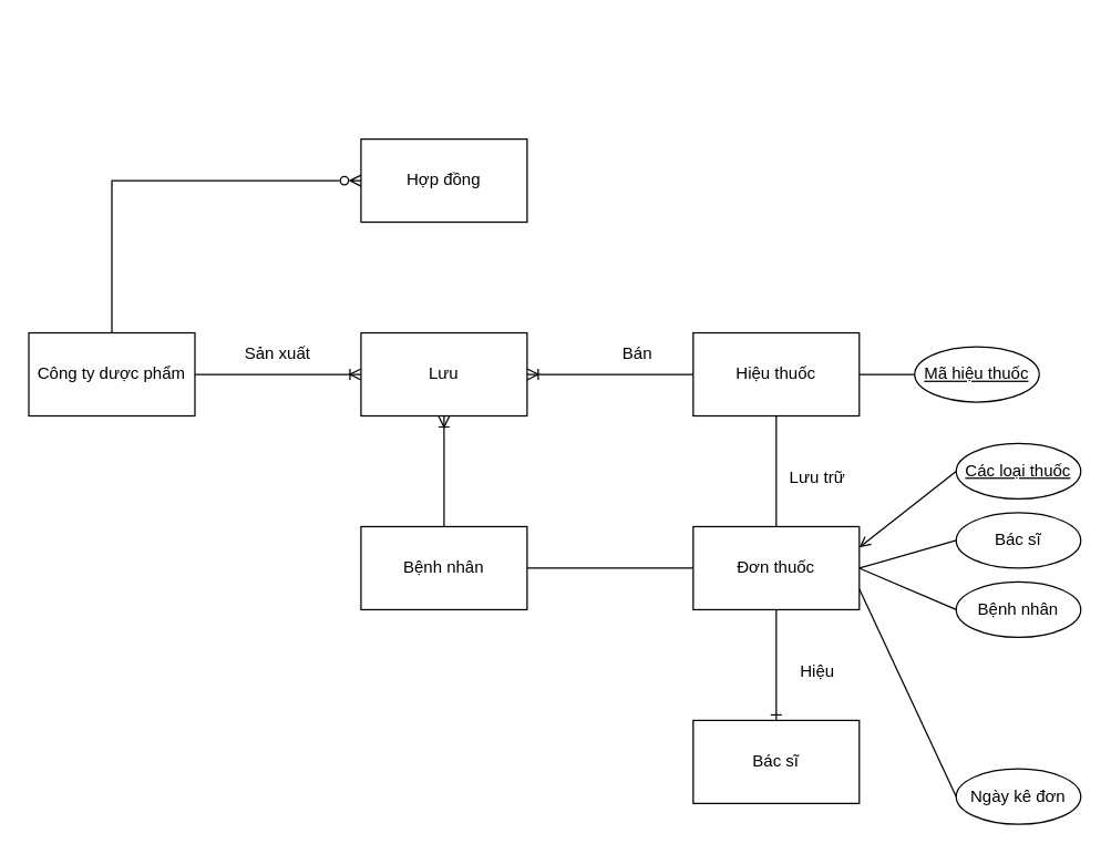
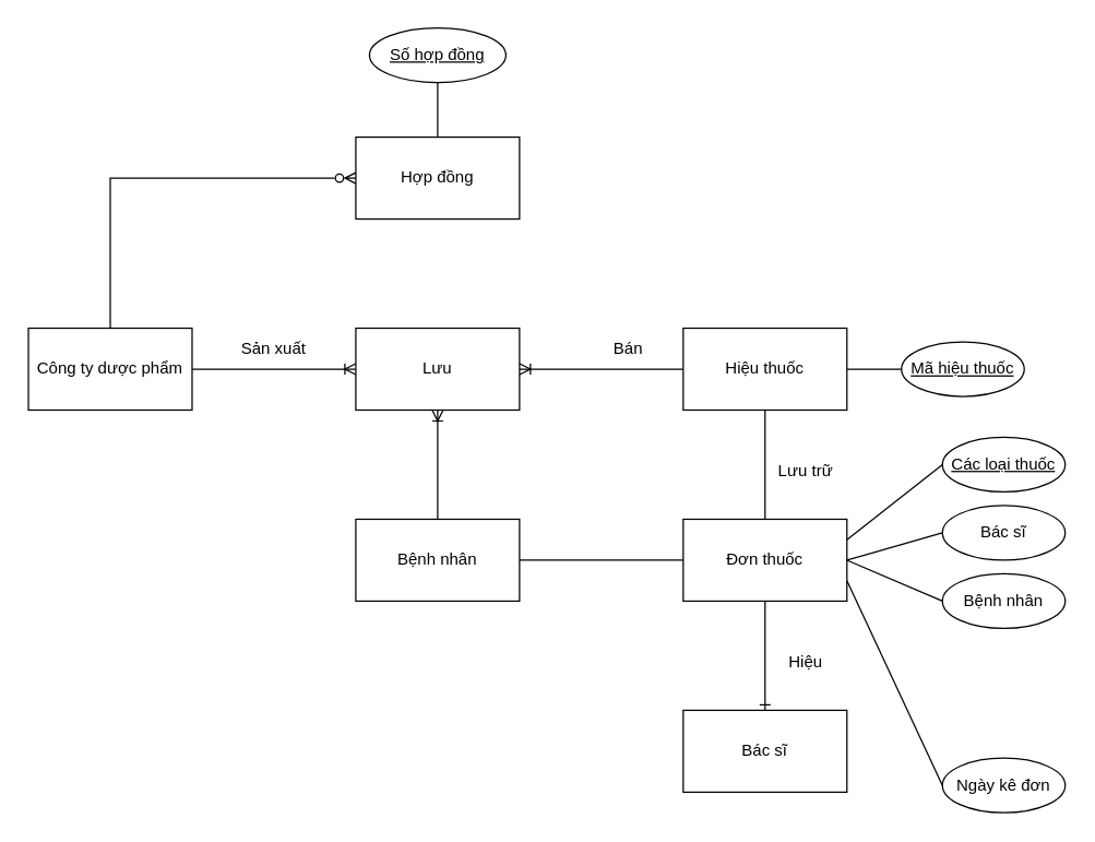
  <mxCell id="0" />
  <mxCell id="1" parent="0" />
  <mxCell id="2" style="edgeStyle=orthogonalEdgeStyle;rounded=0;orthogonalLoop=1;jettySize=auto;html=1;exitX=1;exitY=0.5;exitDx=0;exitDy=0;endArrow=ERoneToMany;endFill=0;entryX=0;entryY=0.5;entryDx=0;entryDy=0;startArrow=none;startFill=0;" edge="1" parent="1" source="4" target="5"><mxGeometry relative="1" as="geometry"><mxPoint x="200" y="270" as="targetPoint" /><Array as="points" /></mxGeometry></mxCell>
  <mxCell id="3" style="edgeStyle=orthogonalEdgeStyle;rounded=0;orthogonalLoop=1;jettySize=auto;html=1;entryX=0;entryY=0.5;entryDx=0;entryDy=0;endArrow=ERzeroToMany;endFill=0;" edge="1" parent="1" source="4" target="30"><mxGeometry relative="1" as="geometry"><mxPoint x="80" y="130" as="targetPoint" /><Array as="points"><mxPoint x="80" y="130" /></Array></mxGeometry></mxCell>
  <mxCell id="4" value="Công ty dược phẩm" style="rounded=0;whiteSpace=wrap;html=1;" vertex="1" parent="1"><mxGeometry x="20" y="240" width="120" height="60" as="geometry" /></mxCell>
  <mxCell id="5" value="Lưu" style="rounded=0;whiteSpace=wrap;html=1;" vertex="1" parent="1"><mxGeometry x="260" y="240" width="120" height="60" as="geometry" /></mxCell>
  <mxCell id="6" value="Sản xuất" style="text;html=1;align=center;verticalAlign=middle;whiteSpace=wrap;rounded=0;" vertex="1" parent="1"><mxGeometry x="170" y="240" width="60" height="30" as="geometry" /></mxCell>
  <mxCell id="7" style="edgeStyle=orthogonalEdgeStyle;rounded=0;orthogonalLoop=1;jettySize=auto;html=1;entryX=1;entryY=0.5;entryDx=0;entryDy=0;endArrow=ERoneToMany;endFill=0;" edge="1" parent="1" source="10" target="5"><mxGeometry relative="1" as="geometry" /></mxCell>
  <mxCell id="8" style="edgeStyle=orthogonalEdgeStyle;rounded=0;orthogonalLoop=1;jettySize=auto;html=1;entryX=0;entryY=0.5;entryDx=0;entryDy=0;endArrow=none;endFill=0;" edge="1" parent="1" source="10" target="12"><mxGeometry relative="1" as="geometry" /></mxCell>
  <mxCell id="9" value="" style="edgeStyle=orthogonalEdgeStyle;rounded=0;orthogonalLoop=1;jettySize=auto;html=1;endArrow=none;endFill=0;" edge="1" parent="1" source="10" target="14"><mxGeometry relative="1" as="geometry" /></mxCell>
  <mxCell id="10" value="Hiệu thuốc" style="rounded=0;whiteSpace=wrap;html=1;" vertex="1" parent="1"><mxGeometry x="500" y="240" width="120" height="60" as="geometry" /></mxCell>
  <mxCell id="11" value="Bán" style="text;html=1;align=center;verticalAlign=middle;whiteSpace=wrap;rounded=0;" vertex="1" parent="1"><mxGeometry x="430" y="240" width="60" height="30" as="geometry" /></mxCell>
  <mxCell id="12" value="&lt;u&gt;Mã hiệu thuốc&lt;/u&gt;" style="ellipse;whiteSpace=wrap;html=1;" vertex="1" parent="1"><mxGeometry x="660" y="250" width="90" height="40" as="geometry" /></mxCell>
  <mxCell id="13" style="edgeStyle=orthogonalEdgeStyle;rounded=0;orthogonalLoop=1;jettySize=auto;html=1;exitX=0.5;exitY=1;exitDx=0;exitDy=0;entryX=0.5;entryY=0;entryDx=0;entryDy=0;endArrow=ERone;endFill=0;" edge="1" parent="1" source="14" target="27"><mxGeometry relative="1" as="geometry" /></mxCell>
  <mxCell id="14" value="Đơn thuốc" style="rounded=0;whiteSpace=wrap;html=1;" vertex="1" parent="1"><mxGeometry x="500" y="380" width="120" height="60" as="geometry" /></mxCell>
  <mxCell id="15" value="Lưu trữ" style="text;html=1;align=center;verticalAlign=middle;whiteSpace=wrap;rounded=0;" vertex="1" parent="1"><mxGeometry x="560" y="330" width="60" height="30" as="geometry" /></mxCell>
- <mxCell id="16" style="rounded=0;orthogonalLoop=1;jettySize=auto;html=1;entryX=1;entryY=0.25;entryDx=0;entryDy=0;exitX=0;exitY=0.5;exitDx=0;exitDy=0;endArrow=open;endFill=0;" edge="1" parent="1" source="17" target="14"><mxGeometry relative="1" as="geometry" /></mxCell>
+ <mxCell id="16" style="rounded=0;orthogonalLoop=1;jettySize=auto;html=1;entryX=1;entryY=0.25;entryDx=0;entryDy=0;exitX=0;exitY=0.5;exitDx=0;exitDy=0;endArrow=none;endFill=0;" edge="1" parent="1" source="17" target="14"><mxGeometry relative="1" as="geometry" /></mxCell>
  <mxCell id="17" value="&lt;u&gt;Các loại thuốc&lt;/u&gt;" style="ellipse;whiteSpace=wrap;html=1;" vertex="1" parent="1"><mxGeometry x="690" y="320" width="90" height="40" as="geometry" /></mxCell>
  <mxCell id="18" style="rounded=0;orthogonalLoop=1;jettySize=auto;html=1;entryX=1;entryY=0.5;entryDx=0;entryDy=0;endArrow=none;endFill=0;exitX=0;exitY=0.5;exitDx=0;exitDy=0;" edge="1" parent="1" source="19" target="14"><mxGeometry relative="1" as="geometry" /></mxCell>
  <mxCell id="19" value="Bác sĩ" style="ellipse;whiteSpace=wrap;html=1;" vertex="1" parent="1"><mxGeometry x="690" y="370" width="90" height="40" as="geometry" /></mxCell>
  <mxCell id="20" style="rounded=0;orthogonalLoop=1;jettySize=auto;html=1;endArrow=none;endFill=0;exitX=0;exitY=0.5;exitDx=0;exitDy=0;entryX=1;entryY=0.5;entryDx=0;entryDy=0;" edge="1" parent="1" source="21" target="14"><mxGeometry relative="1" as="geometry" /></mxCell>
  <mxCell id="21" value="Bệnh nhân" style="ellipse;whiteSpace=wrap;html=1;" vertex="1" parent="1"><mxGeometry x="690" y="420" width="90" height="40" as="geometry" /></mxCell>
  <mxCell id="22" style="rounded=0;orthogonalLoop=1;jettySize=auto;html=1;endArrow=none;endFill=0;entryX=1;entryY=0.75;entryDx=0;entryDy=0;exitX=0;exitY=0.5;exitDx=0;exitDy=0;" edge="1" parent="1" source="23" target="14"><mxGeometry relative="1" as="geometry"><mxPoint x="610" y="430" as="targetPoint" /></mxGeometry></mxCell>
  <mxCell id="23" value="Ngày kê đơn" style="ellipse;whiteSpace=wrap;html=1;" vertex="1" parent="1"><mxGeometry x="690" y="555" width="90" height="40" as="geometry" /></mxCell>
  <mxCell id="24" style="edgeStyle=orthogonalEdgeStyle;rounded=0;orthogonalLoop=1;jettySize=auto;html=1;entryX=0.5;entryY=1;entryDx=0;entryDy=0;endArrow=ERoneToMany;endFill=0;" edge="1" parent="1" source="26" target="5"><mxGeometry relative="1" as="geometry" /></mxCell>
  <mxCell id="25" style="edgeStyle=orthogonalEdgeStyle;rounded=0;orthogonalLoop=1;jettySize=auto;html=1;exitX=1;exitY=0.5;exitDx=0;exitDy=0;entryX=0;entryY=0.5;entryDx=0;entryDy=0;endArrow=none;endFill=0;" edge="1" parent="1" source="26" target="14"><mxGeometry relative="1" as="geometry" /></mxCell>
  <mxCell id="26" value="Bệnh nhân" style="rounded=0;whiteSpace=wrap;html=1;" vertex="1" parent="1"><mxGeometry x="260" y="380" width="120" height="60" as="geometry" /></mxCell>
  <mxCell id="27" value="Bác sĩ" style="rounded=0;whiteSpace=wrap;html=1;" vertex="1" parent="1"><mxGeometry x="500" y="520" width="120" height="60" as="geometry" /></mxCell>
  <mxCell id="28" value="Hiệu" style="text;html=1;align=center;verticalAlign=middle;whiteSpace=wrap;rounded=0;" vertex="1" parent="1"><mxGeometry x="560" y="470" width="60" height="30" as="geometry" /></mxCell>
+ <mxCell id="29" value="" style="edgeStyle=orthogonalEdgeStyle;rounded=0;orthogonalLoop=1;jettySize=auto;html=1;endArrow=none;endFill=0;" edge="1" parent="1" source="30" target="31"><mxGeometry relative="1" as="geometry" /></mxCell>
  <mxCell id="30" value="Hợp đồng" style="rounded=0;whiteSpace=wrap;html=1;" vertex="1" parent="1"><mxGeometry x="260" y="100" width="120" height="60" as="geometry" /></mxCell>
+ <mxCell id="31" value="&lt;u&gt;Số hợp đồng&lt;/u&gt;" style="ellipse;whiteSpace=wrap;html=1;rounded=0;" vertex="1" parent="1"><mxGeometry x="270" y="20" width="100" height="40" as="geometry" /></mxCell>
